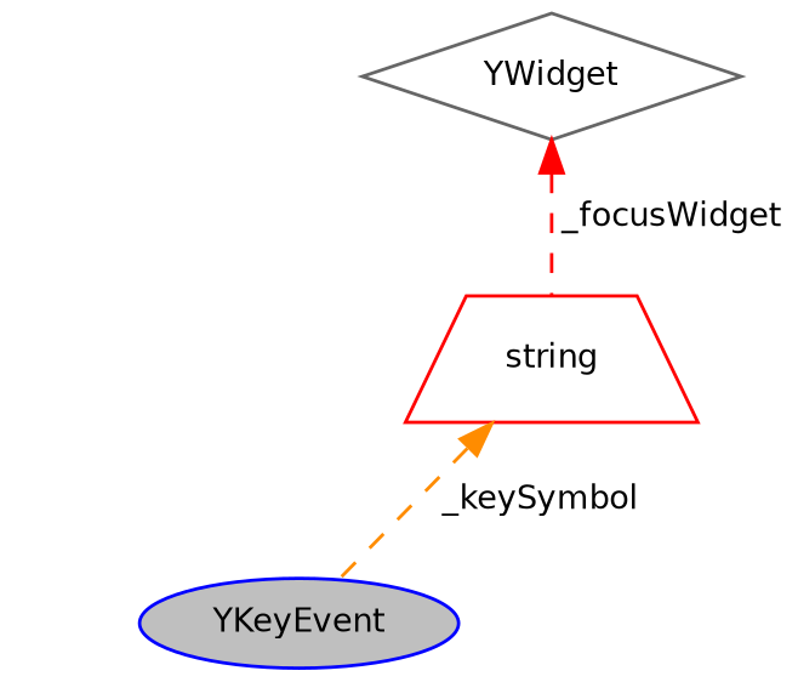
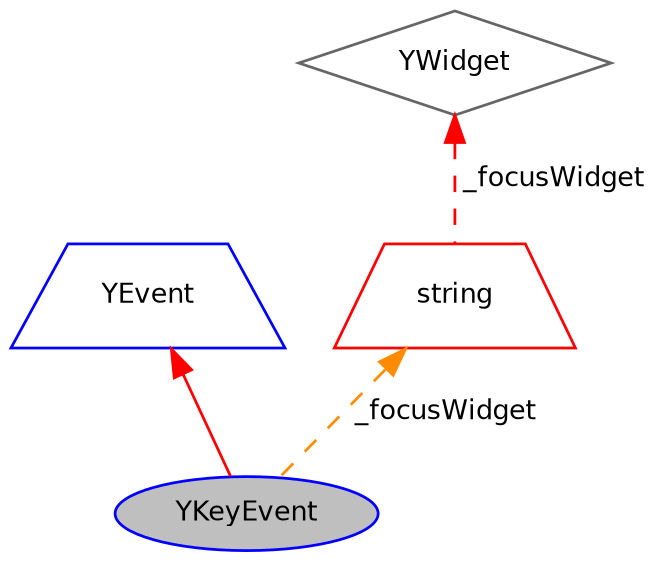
  digraph {
    node [color=blue fillcolor=white fontname=Helvetica fontsize=10 shape=trapezium style=filled]
    edge [color=red dir=back fontname=Helvetica fontsize=10 labelfontname=Helvetica labelfontsize=10 style=dashed]
    n1 [fillcolor=grey75 fontcolor=black height=0.2 label=YKeyEvent shape=ellipse width=0.4]
+   n2 [height=0.2 label=YEvent width=0.4]
    n3 [color=red height=0.2 label=string width=0.4]
    n4 [color=gray40 height=0.2 label=YWidget shape=diamond width=0.4]
-   n3 -> n1 [color=darkorange label=" _keySymbol"]
+   n2 -> n1 [style=solid]
+   n3 -> n1 [color=darkorange label=" _focusWidget"]
    n4 -> n3 [label=" _focusWidget"]
  }
